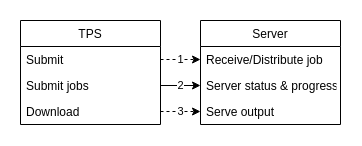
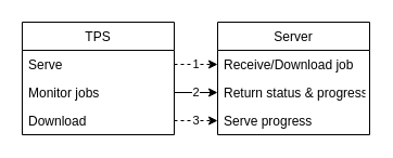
  <mxCell id="0" />
  <mxCell id="1" parent="0" />
  <mxCell id="2" value="TPS" style="swimlane;fontStyle=0;childLayout=stackLayout;horizontal=1;startSize=26;fillColor=none;horizontalStack=0;resizeParent=1;resizeParentMax=0;resizeLast=0;collapsible=1;marginBottom=0;" parent="1" vertex="1"><mxGeometry x="20" y="20" width="140" height="104" as="geometry" /></mxCell>
- <mxCell id="3" value="Submit" style="text;strokeColor=none;fillColor=none;align=left;verticalAlign=top;spacingLeft=4;spacingRight=4;overflow=hidden;rotatable=0;points=[[0,0.5],[1,0.5]];portConstraint=eastwest;" parent="2" vertex="1"><mxGeometry y="26" width="140" height="26" as="geometry" /></mxCell>
- <mxCell id="4" value="Submit jobs" style="text;strokeColor=none;fillColor=none;align=left;verticalAlign=top;spacingLeft=4;spacingRight=4;overflow=hidden;rotatable=0;points=[[0,0.5],[1,0.5]];portConstraint=eastwest;" parent="2" vertex="1"><mxGeometry y="52" width="140" height="26" as="geometry" /></mxCell>
+ <mxCell id="3" value="Serve" style="text;strokeColor=none;fillColor=none;align=left;verticalAlign=top;spacingLeft=4;spacingRight=4;overflow=hidden;rotatable=0;points=[[0,0.5],[1,0.5]];portConstraint=eastwest;" parent="2" vertex="1"><mxGeometry y="26" width="140" height="26" as="geometry" /></mxCell>
+ <mxCell id="4" value="Monitor jobs" style="text;strokeColor=none;fillColor=none;align=left;verticalAlign=top;spacingLeft=4;spacingRight=4;overflow=hidden;rotatable=0;points=[[0,0.5],[1,0.5]];portConstraint=eastwest;" parent="2" vertex="1"><mxGeometry y="52" width="140" height="26" as="geometry" /></mxCell>
  <mxCell id="5" value="Download" style="text;strokeColor=none;fillColor=none;align=left;verticalAlign=top;spacingLeft=4;spacingRight=4;overflow=hidden;rotatable=0;points=[[0,0.5],[1,0.5]];portConstraint=eastwest;" parent="2" vertex="1"><mxGeometry y="78" width="140" height="26" as="geometry" /></mxCell>
  <mxCell id="6" value="Server" style="swimlane;fontStyle=0;childLayout=stackLayout;horizontal=1;startSize=26;fillColor=none;horizontalStack=0;resizeParent=1;resizeParentMax=0;resizeLast=0;collapsible=1;marginBottom=0;" parent="1" vertex="1"><mxGeometry x="200" y="20" width="140" height="104" as="geometry" /></mxCell>
- <mxCell id="7" value="Receive/Distribute job" style="text;strokeColor=none;fillColor=none;align=left;verticalAlign=top;spacingLeft=4;spacingRight=4;overflow=hidden;rotatable=0;points=[[0,0.5],[1,0.5]];portConstraint=eastwest;" parent="6" vertex="1"><mxGeometry y="26" width="140" height="26" as="geometry" /></mxCell>
- <mxCell id="8" value="Server status &amp; progress" style="text;strokeColor=none;fillColor=none;align=left;verticalAlign=top;spacingLeft=4;spacingRight=4;overflow=hidden;rotatable=0;points=[[0,0.5],[1,0.5]];portConstraint=eastwest;" parent="6" vertex="1"><mxGeometry y="52" width="140" height="26" as="geometry" /></mxCell>
- <mxCell id="9" value="Serve output" style="text;strokeColor=none;fillColor=none;align=left;verticalAlign=top;spacingLeft=4;spacingRight=4;overflow=hidden;rotatable=0;points=[[0,0.5],[1,0.5]];portConstraint=eastwest;" parent="6" vertex="1"><mxGeometry y="78" width="140" height="26" as="geometry" /></mxCell>
+ <mxCell id="7" value="Receive/Download job" style="text;strokeColor=none;fillColor=none;align=left;verticalAlign=top;spacingLeft=4;spacingRight=4;overflow=hidden;rotatable=0;points=[[0,0.5],[1,0.5]];portConstraint=eastwest;" parent="6" vertex="1"><mxGeometry y="26" width="140" height="26" as="geometry" /></mxCell>
+ <mxCell id="8" value="Return status &amp; progress" style="text;strokeColor=none;fillColor=none;align=left;verticalAlign=top;spacingLeft=4;spacingRight=4;overflow=hidden;rotatable=0;points=[[0,0.5],[1,0.5]];portConstraint=eastwest;" parent="6" vertex="1"><mxGeometry y="52" width="140" height="26" as="geometry" /></mxCell>
+ <mxCell id="9" value="Serve progress" style="text;strokeColor=none;fillColor=none;align=left;verticalAlign=top;spacingLeft=4;spacingRight=4;overflow=hidden;rotatable=0;points=[[0,0.5],[1,0.5]];portConstraint=eastwest;" parent="6" vertex="1"><mxGeometry y="78" width="140" height="26" as="geometry" /></mxCell>
  <mxCell id="10" value="1" style="edgeStyle=orthogonalEdgeStyle;rounded=0;orthogonalLoop=1;jettySize=auto;html=1;exitX=1;exitY=0.5;exitDx=0;exitDy=0;entryX=0;entryY=0.5;entryDx=0;entryDy=0;dashed=1;" parent="1" source="3" target="7" edge="1"><mxGeometry relative="1" as="geometry" /></mxCell>
  <mxCell id="11" value="2" style="edgeStyle=orthogonalEdgeStyle;rounded=0;orthogonalLoop=1;jettySize=auto;html=1;exitX=1;exitY=0.5;exitDx=0;exitDy=0;entryX=0;entryY=0.5;entryDx=0;entryDy=0;" parent="1" source="4" target="8" edge="1"><mxGeometry relative="1" as="geometry" /></mxCell>
  <mxCell id="12" value="3" style="edgeStyle=orthogonalEdgeStyle;rounded=0;orthogonalLoop=1;jettySize=auto;html=1;exitX=1;exitY=0.5;exitDx=0;exitDy=0;entryX=0;entryY=0.5;entryDx=0;entryDy=0;dashed=1;" edge="1" parent="1" source="5" target="9"><mxGeometry relative="1" as="geometry" /></mxCell>
